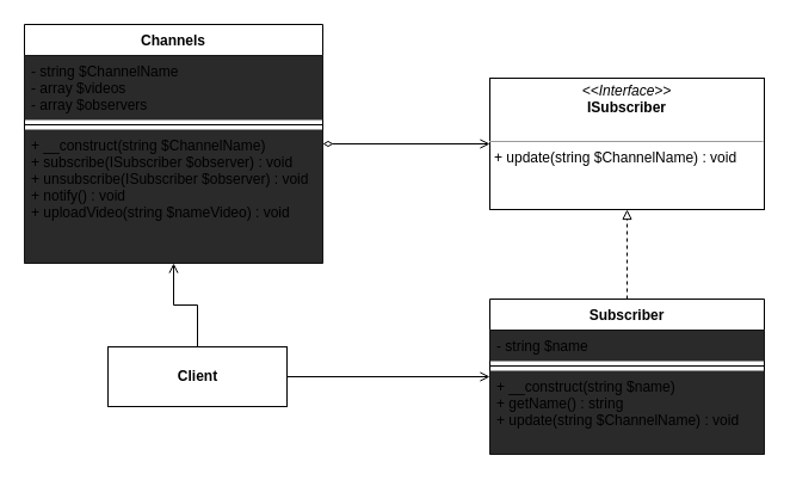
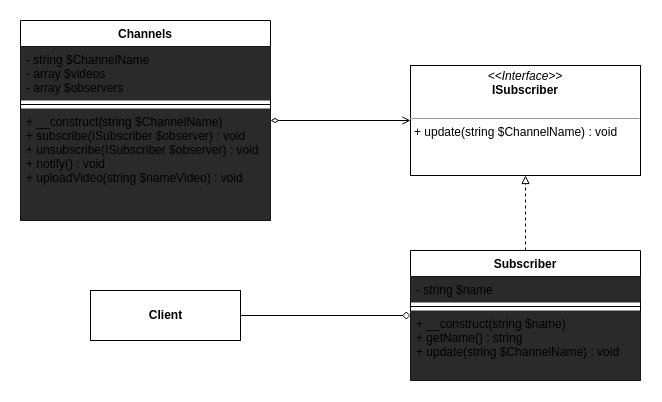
  <mxCell id="0" />
  <mxCell id="1" parent="0" />
  <mxCell id="2" style="edgeStyle=orthogonalEdgeStyle;rounded=0;orthogonalLoop=1;jettySize=auto;html=1;startArrow=diamondThin;startFill=0;endArrow=open;endFill=0;jumpSize=8;" parent="1" source="3" target="7" edge="1"><mxGeometry relative="1" as="geometry" /></mxCell>
  <mxCell id="3" value="Channels" style="swimlane;fontStyle=1;align=center;verticalAlign=top;childLayout=stackLayout;horizontal=1;startSize=26;horizontalStack=0;resizeParent=1;resizeParentMax=0;resizeLast=0;collapsible=1;marginBottom=0;" parent="1" vertex="1"><mxGeometry x="20" y="20" width="250" height="200" as="geometry" /></mxCell>
  <mxCell id="4" value="- string $ChannelName&#10;- array $videos&#10;- array $observers" style="text;align=left;verticalAlign=top;spacingLeft=4;spacingRight=4;overflow=hidden;rotatable=0;points=[[0,0.5],[1,0.5]];portConstraint=eastwest;fillColor=#2a2a2a;" parent="3" vertex="1"><mxGeometry y="26" width="250" height="54" as="geometry" /></mxCell>
  <mxCell id="5" value="" style="line;strokeWidth=1;align=left;verticalAlign=middle;spacingTop=-1;spacingLeft=3;spacingRight=3;rotatable=0;labelPosition=right;points=[];portConstraint=eastwest;" parent="3" vertex="1"><mxGeometry y="80" width="250" height="8" as="geometry" /></mxCell>
  <mxCell id="6" value="+ __construct(string $ChannelName)&#10;+ subscribe(ISubscriber $observer) : void&#10;+ unsubscribe(ISubscriber $observer) : void&#10;+ notify() : void&#10;+ uploadVideo(string $nameVideo) : void" style="text;align=left;verticalAlign=top;spacingLeft=4;spacingRight=4;overflow=hidden;rotatable=0;points=[[0,0.5],[1,0.5]];portConstraint=eastwest;fillColor=#2a2a2a;" parent="3" vertex="1"><mxGeometry y="88" width="250" height="112" as="geometry" /></mxCell>
  <mxCell id="7" value="&lt;p style=&quot;margin: 0px ; margin-top: 4px ; text-align: center&quot;&gt;&lt;i&gt;&amp;lt;&amp;lt;Interface&amp;gt;&amp;gt;&lt;/i&gt;&lt;br&gt;&lt;b&gt;ISubscriber&lt;/b&gt;&lt;/p&gt;&lt;br&gt;&lt;hr size=&quot;1&quot;&gt;&lt;p style=&quot;margin: 0px ; margin-left: 4px&quot;&gt;+ update(string $ChannelName) : void&lt;/p&gt;" style="verticalAlign=top;align=left;overflow=fill;fontSize=12;fontFamily=Helvetica;html=1;" parent="1" vertex="1"><mxGeometry x="410" y="65" width="230" height="110" as="geometry" /></mxCell>
  <mxCell id="8" style="edgeStyle=orthogonalEdgeStyle;rounded=0;orthogonalLoop=1;jettySize=auto;html=1;startArrow=none;startFill=0;endArrow=block;endFill=0;dashed=1;" parent="1" source="9" target="7" edge="1"><mxGeometry relative="1" as="geometry" /></mxCell>
  <mxCell id="9" value="Subscriber" style="swimlane;fontStyle=1;align=center;verticalAlign=top;childLayout=stackLayout;horizontal=1;startSize=26;horizontalStack=0;resizeParent=1;resizeParentMax=0;resizeLast=0;collapsible=1;marginBottom=0;" parent="1" vertex="1"><mxGeometry x="410" y="250" width="230" height="130" as="geometry" /></mxCell>
  <mxCell id="10" value="- string $name" style="text;align=left;verticalAlign=top;spacingLeft=4;spacingRight=4;overflow=hidden;rotatable=0;points=[[0,0.5],[1,0.5]];portConstraint=eastwest;fillColor=#2a2a2a;" parent="9" vertex="1"><mxGeometry y="26" width="230" height="26" as="geometry" /></mxCell>
  <mxCell id="11" value="" style="line;strokeWidth=1;align=left;verticalAlign=middle;spacingTop=-1;spacingLeft=3;spacingRight=3;rotatable=0;labelPosition=right;points=[];portConstraint=eastwest;" parent="9" vertex="1"><mxGeometry y="52" width="230" height="8" as="geometry" /></mxCell>
  <mxCell id="12" value="+ __construct(string $name)&#10;+ getName() : string&#10;+ update(string $ChannelName) : void" style="text;align=left;verticalAlign=top;spacingLeft=4;spacingRight=4;overflow=hidden;rotatable=0;points=[[0,0.5],[1,0.5]];portConstraint=eastwest;fillColor=#2a2a2a;" parent="9" vertex="1"><mxGeometry y="60" width="230" height="70" as="geometry" /></mxCell>
- <mxCell id="13" style="edgeStyle=orthogonalEdgeStyle;rounded=0;orthogonalLoop=1;jettySize=auto;html=1;startArrow=none;startFill=0;endArrow=open;endFill=0;" parent="1" source="15" target="9" edge="1"><mxGeometry relative="1" as="geometry" /></mxCell>
- <mxCell id="14" style="edgeStyle=orthogonalEdgeStyle;rounded=0;orthogonalLoop=1;jettySize=auto;html=1;startArrow=none;startFill=0;endArrow=open;endFill=0;" parent="1" source="15" target="3" edge="1"><mxGeometry relative="1" as="geometry" /></mxCell>
+ <mxCell id="13" style="edgeStyle=orthogonalEdgeStyle;rounded=0;orthogonalLoop=1;jettySize=auto;html=1;startArrow=none;startFill=0;endArrow=diamond;endFill=0;" parent="1" source="15" target="9" edge="1"><mxGeometry relative="1" as="geometry" /></mxCell>
  <mxCell id="15" value="&lt;b&gt;Client&lt;/b&gt;" style="html=1;" parent="1" vertex="1"><mxGeometry x="90" y="290" width="150" height="50" as="geometry" /></mxCell>
